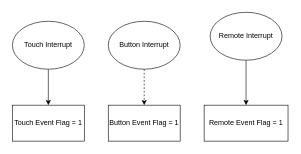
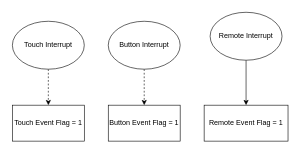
  <mxCell id="0" />
  <mxCell id="1" parent="0" />
- <mxCell id="2" style="edgeStyle=orthogonalEdgeStyle;rounded=0;orthogonalLoop=1;jettySize=auto;html=1;exitX=0.5;exitY=1;exitDx=0;exitDy=0;entryX=0.5;entryY=0;entryDx=0;entryDy=0;" edge="1" parent="1" source="3" target="8"><mxGeometry relative="1" as="geometry" /></mxCell>
+ <mxCell id="2" style="edgeStyle=orthogonalEdgeStyle;rounded=0;orthogonalLoop=1;jettySize=auto;html=1;exitX=0.5;exitY=1;exitDx=0;exitDy=0;entryX=0.5;entryY=0;entryDx=0;entryDy=0;dashed=1;" edge="1" parent="1" source="3" target="8"><mxGeometry relative="1" as="geometry" /></mxCell>
  <mxCell id="3" value="Touch Interrupt" style="ellipse;whiteSpace=wrap;html=1;" vertex="1" parent="1"><mxGeometry x="20" y="35" width="120" height="80" as="geometry" /></mxCell>
  <mxCell id="4" style="edgeStyle=orthogonalEdgeStyle;rounded=0;orthogonalLoop=1;jettySize=auto;html=1;exitX=0.5;exitY=1;exitDx=0;exitDy=0;entryX=0.5;entryY=0;entryDx=0;entryDy=0;dashed=1;" edge="1" parent="1" source="5" target="9"><mxGeometry relative="1" as="geometry" /></mxCell>
  <mxCell id="5" value="Button Interrupt" style="ellipse;whiteSpace=wrap;html=1;" vertex="1" parent="1"><mxGeometry x="180" y="35" width="120" height="80" as="geometry" /></mxCell>
  <mxCell id="6" style="edgeStyle=orthogonalEdgeStyle;rounded=0;orthogonalLoop=1;jettySize=auto;html=1;exitX=0.5;exitY=1;exitDx=0;exitDy=0;entryX=0.5;entryY=0;entryDx=0;entryDy=0;" edge="1" parent="1" source="7" target="10"><mxGeometry relative="1" as="geometry" /></mxCell>
  <mxCell id="7" value="Remote Interrupt" style="ellipse;whiteSpace=wrap;html=1;" vertex="1" parent="1"><mxGeometry x="350" y="20" width="120" height="80" as="geometry" /></mxCell>
  <mxCell id="8" value="Touch Event Flag = 1" style="rounded=0;whiteSpace=wrap;html=1;" vertex="1" parent="1"><mxGeometry x="20" y="175" width="120" height="60" as="geometry" /></mxCell>
  <mxCell id="9" value="Button Event Flag = 1" style="rounded=0;whiteSpace=wrap;html=1;" vertex="1" parent="1"><mxGeometry x="180" y="175" width="120" height="60" as="geometry" /></mxCell>
  <mxCell id="10" value="Remote Event Flag = 1" style="rounded=0;whiteSpace=wrap;html=1;" vertex="1" parent="1"><mxGeometry x="340" y="175" width="140" height="60" as="geometry" /></mxCell>
